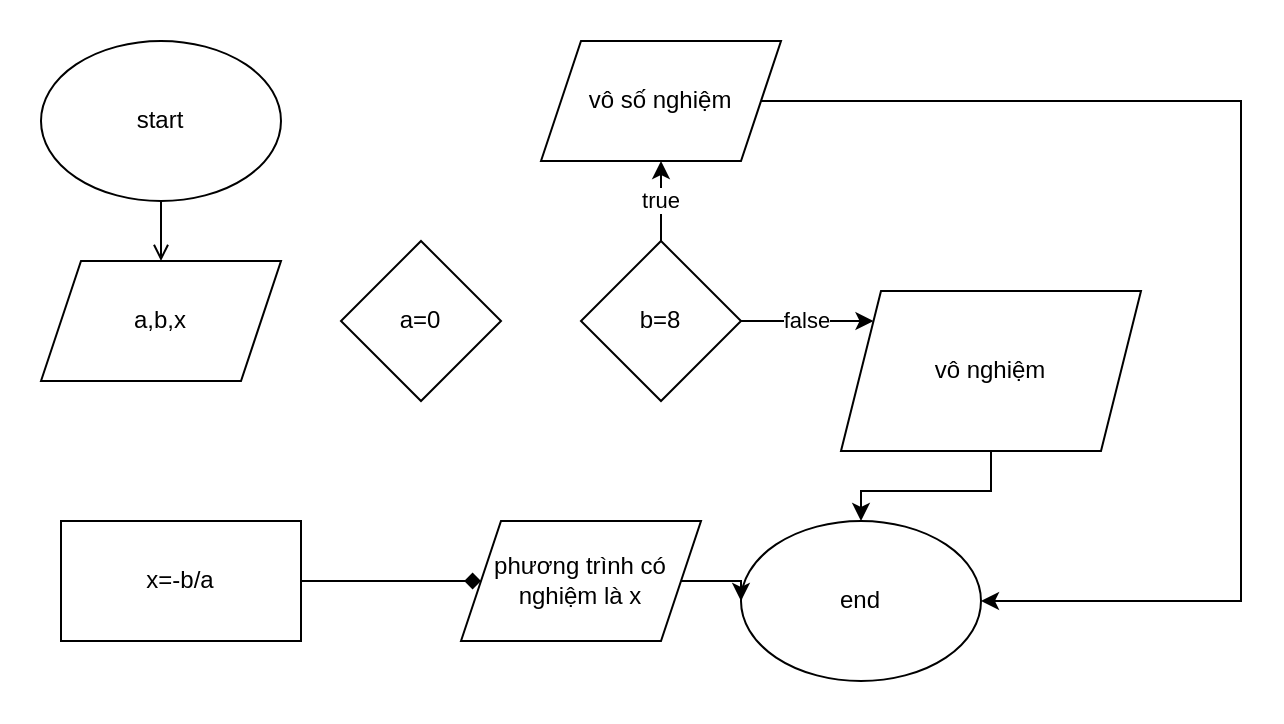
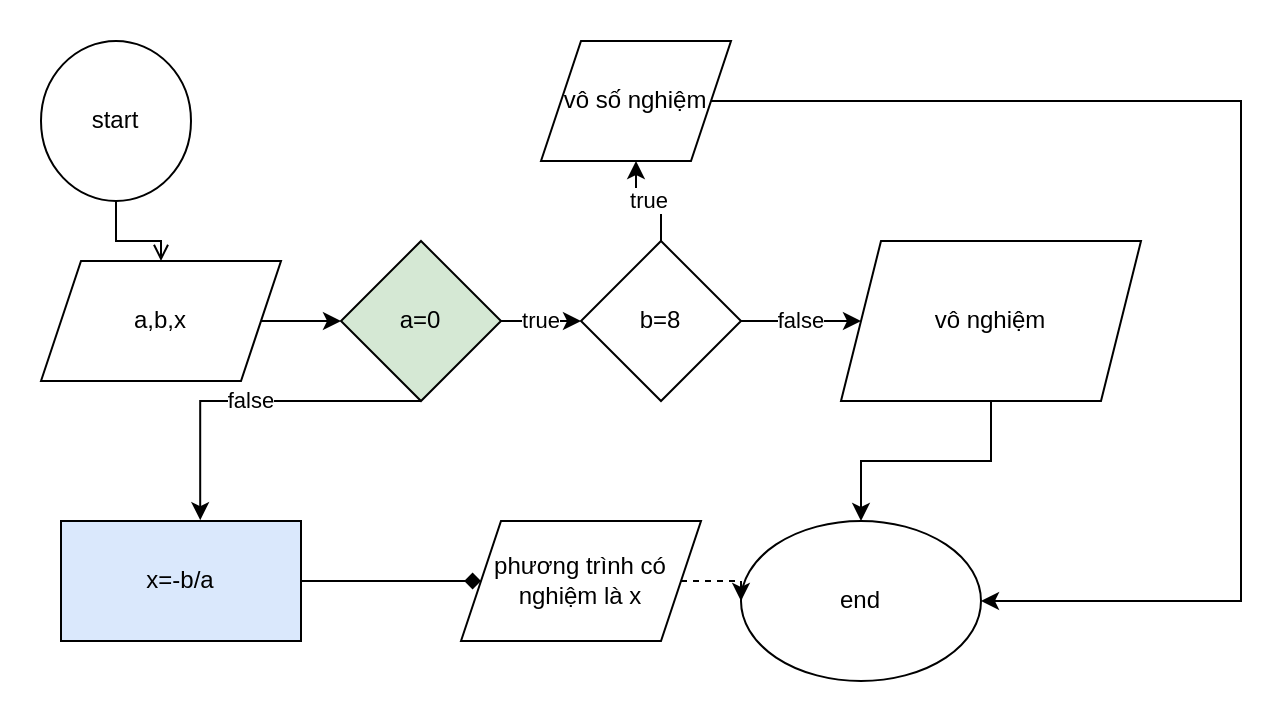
  <mxCell id="0" />
  <mxCell id="1" parent="0" />
  <mxCell id="2" value="" style="edgeStyle=orthogonalEdgeStyle;rounded=0;orthogonalLoop=1;jettySize=auto;html=1;endArrow=open;" edge="1" parent="1" source="3" target="5"><mxGeometry relative="1" as="geometry" /></mxCell>
- <mxCell id="3" value="start" style="ellipse;whiteSpace=wrap;html=1;" vertex="1" parent="1"><mxGeometry x="20" y="20" width="120" height="80" as="geometry" /></mxCell>
+ <mxCell id="3" value="start" style="ellipse;whiteSpace=wrap;html=1;" vertex="1" parent="1"><mxGeometry x="20" y="20" width="75" height="80" as="geometry" /></mxCell>
+ <mxCell id="4" value="" style="edgeStyle=orthogonalEdgeStyle;rounded=0;orthogonalLoop=1;jettySize=auto;html=1;" edge="1" parent="1" source="5" target="7"><mxGeometry relative="1" as="geometry" /></mxCell>
  <mxCell id="5" value="a,b,x" style="shape=parallelogram;perimeter=parallelogramPerimeter;whiteSpace=wrap;html=1;fixedSize=1;" vertex="1" parent="1"><mxGeometry x="20" y="130" width="120" height="60" as="geometry" /></mxCell>
- <mxCell id="7" value="a=0" style="rhombus;whiteSpace=wrap;html=1;" vertex="1" parent="1"><mxGeometry x="170" y="120" width="80" height="80" as="geometry" /></mxCell>
+ <mxCell id="6" value="true" style="edgeStyle=orthogonalEdgeStyle;rounded=0;orthogonalLoop=1;jettySize=auto;html=1;" edge="1" parent="1" source="7" target="10"><mxGeometry relative="1" as="geometry" /></mxCell>
+ <mxCell id="7" value="a=0" style="rhombus;whiteSpace=wrap;html=1;fillColor=#d5e8d4;" vertex="1" parent="1"><mxGeometry x="170" y="120" width="80" height="80" as="geometry" /></mxCell>
  <mxCell id="8" value="false" style="edgeStyle=orthogonalEdgeStyle;rounded=0;orthogonalLoop=1;jettySize=auto;html=1;" edge="1" parent="1" source="10" target="14"><mxGeometry relative="1" as="geometry"><Array as="points"><mxPoint x="390" y="160" /><mxPoint x="390" y="160" /></Array></mxGeometry></mxCell>
  <mxCell id="9" value="true" style="edgeStyle=orthogonalEdgeStyle;rounded=0;orthogonalLoop=1;jettySize=auto;html=1;" edge="1" parent="1" source="10" target="12"><mxGeometry relative="1" as="geometry" /></mxCell>
  <mxCell id="10" value="b=8" style="rhombus;whiteSpace=wrap;html=1;" vertex="1" parent="1"><mxGeometry x="290" y="120" width="80" height="80" as="geometry" /></mxCell>
  <mxCell id="11" style="edgeStyle=orthogonalEdgeStyle;rounded=0;orthogonalLoop=1;jettySize=auto;html=1;entryX=1;entryY=0.5;entryDx=0;entryDy=0;" edge="1" parent="1" source="12" target="15"><mxGeometry relative="1" as="geometry"><Array as="points"><mxPoint x="620" y="50" /><mxPoint x="620" y="300" /></Array></mxGeometry></mxCell>
- <mxCell id="12" value="vô số nghiệm" style="shape=parallelogram;perimeter=parallelogramPerimeter;whiteSpace=wrap;html=1;fixedSize=1;" vertex="1" parent="1"><mxGeometry x="270" y="20" width="120" height="60" as="geometry" /></mxCell>
+ <mxCell id="12" value="vô số nghiệm" style="shape=parallelogram;perimeter=parallelogramPerimeter;whiteSpace=wrap;html=1;fixedSize=1;" vertex="1" parent="1"><mxGeometry x="270" y="20" width="95" height="60" as="geometry" /></mxCell>
  <mxCell id="13" value="" style="edgeStyle=orthogonalEdgeStyle;rounded=0;orthogonalLoop=1;jettySize=auto;html=1;" edge="1" parent="1" source="14" target="15"><mxGeometry relative="1" as="geometry" /></mxCell>
- <mxCell id="14" value="vô nghiệm" style="shape=parallelogram;perimeter=parallelogramPerimeter;whiteSpace=wrap;html=1;fixedSize=1;" vertex="1" parent="1"><mxGeometry x="420" y="145" width="150" height="80" as="geometry" /></mxCell>
+ <mxCell id="14" value="vô nghiệm" style="shape=parallelogram;perimeter=parallelogramPerimeter;whiteSpace=wrap;html=1;fixedSize=1;" vertex="1" parent="1"><mxGeometry x="420" y="120" width="150" height="80" as="geometry" /></mxCell>
  <mxCell id="15" value="end" style="ellipse;whiteSpace=wrap;html=1;" vertex="1" parent="1"><mxGeometry x="370" y="260" width="120" height="80" as="geometry" /></mxCell>
  <mxCell id="16" value="" style="edgeStyle=orthogonalEdgeStyle;rounded=0;orthogonalLoop=1;jettySize=auto;html=1;endArrow=diamond;" edge="1" parent="1" source="17" target="19"><mxGeometry relative="1" as="geometry" /></mxCell>
- <mxCell id="17" value="x=-b/a" style="rounded=0;whiteSpace=wrap;html=1;" vertex="1" parent="1"><mxGeometry x="30" y="260" width="120" height="60" as="geometry" /></mxCell>
- <mxCell id="18" value="" style="edgeStyle=orthogonalEdgeStyle;rounded=0;orthogonalLoop=1;jettySize=auto;html=1;" edge="1" parent="1" source="19" target="15"><mxGeometry relative="1" as="geometry" /></mxCell>
+ <mxCell id="17" value="x=-b/a" style="rounded=0;whiteSpace=wrap;html=1;fillColor=#dae8fc;" vertex="1" parent="1"><mxGeometry x="30" y="260" width="120" height="60" as="geometry" /></mxCell>
+ <mxCell id="18" value="" style="edgeStyle=orthogonalEdgeStyle;rounded=0;orthogonalLoop=1;jettySize=auto;html=1;dashed=1;" edge="1" parent="1" source="19" target="15"><mxGeometry relative="1" as="geometry" /></mxCell>
  <mxCell id="19" value="phương trình có nghiệm là x" style="shape=parallelogram;perimeter=parallelogramPerimeter;whiteSpace=wrap;html=1;fixedSize=1;" vertex="1" parent="1"><mxGeometry x="230" y="260" width="120" height="60" as="geometry" /></mxCell>
+ <mxCell id="20" value="false" style="edgeStyle=orthogonalEdgeStyle;rounded=0;orthogonalLoop=1;jettySize=auto;html=1;entryX=0.58;entryY=-0.007;entryDx=0;entryDy=0;entryPerimeter=0;" edge="1" parent="1" source="7" target="17"><mxGeometry relative="1" as="geometry"><Array as="points"><mxPoint x="100" y="200" /></Array></mxGeometry></mxCell>
